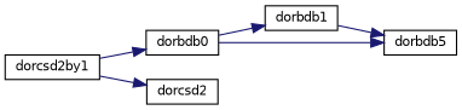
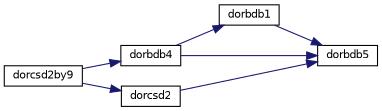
  digraph {
    rankdir=RL
    node [color=black fillcolor=white fontname=Helvetica fontsize=10 shape=record style=filled]
    edge [color=midnightblue dir=back fontname=Helvetica fontsize=10 labelfontname=Helvetica labelfontsize=10 style=solid]
    n1 [height=0.2 label=dorbdb5 width=0.4]
    n2 [height=0.2 label=dorbdb1 width=0.4]
    n3 [height=0.2 label=dorcsd2 width=0.4]
-   n4 [height=0.2 label=dorbdb0 width=0.4]
-   n5 [height=0.2 label=dorcsd2by1 width=0.4]
+   n4 [height=0.2 label=dorbdb4 width=0.4]
+   n5 [height=0.2 label=dorcsd2by9 width=0.4]
    n1 -> n2
+   n1 -> n3
    n1 -> n4
    n2 -> n4
    n3 -> n5
    n4 -> n5
  }
